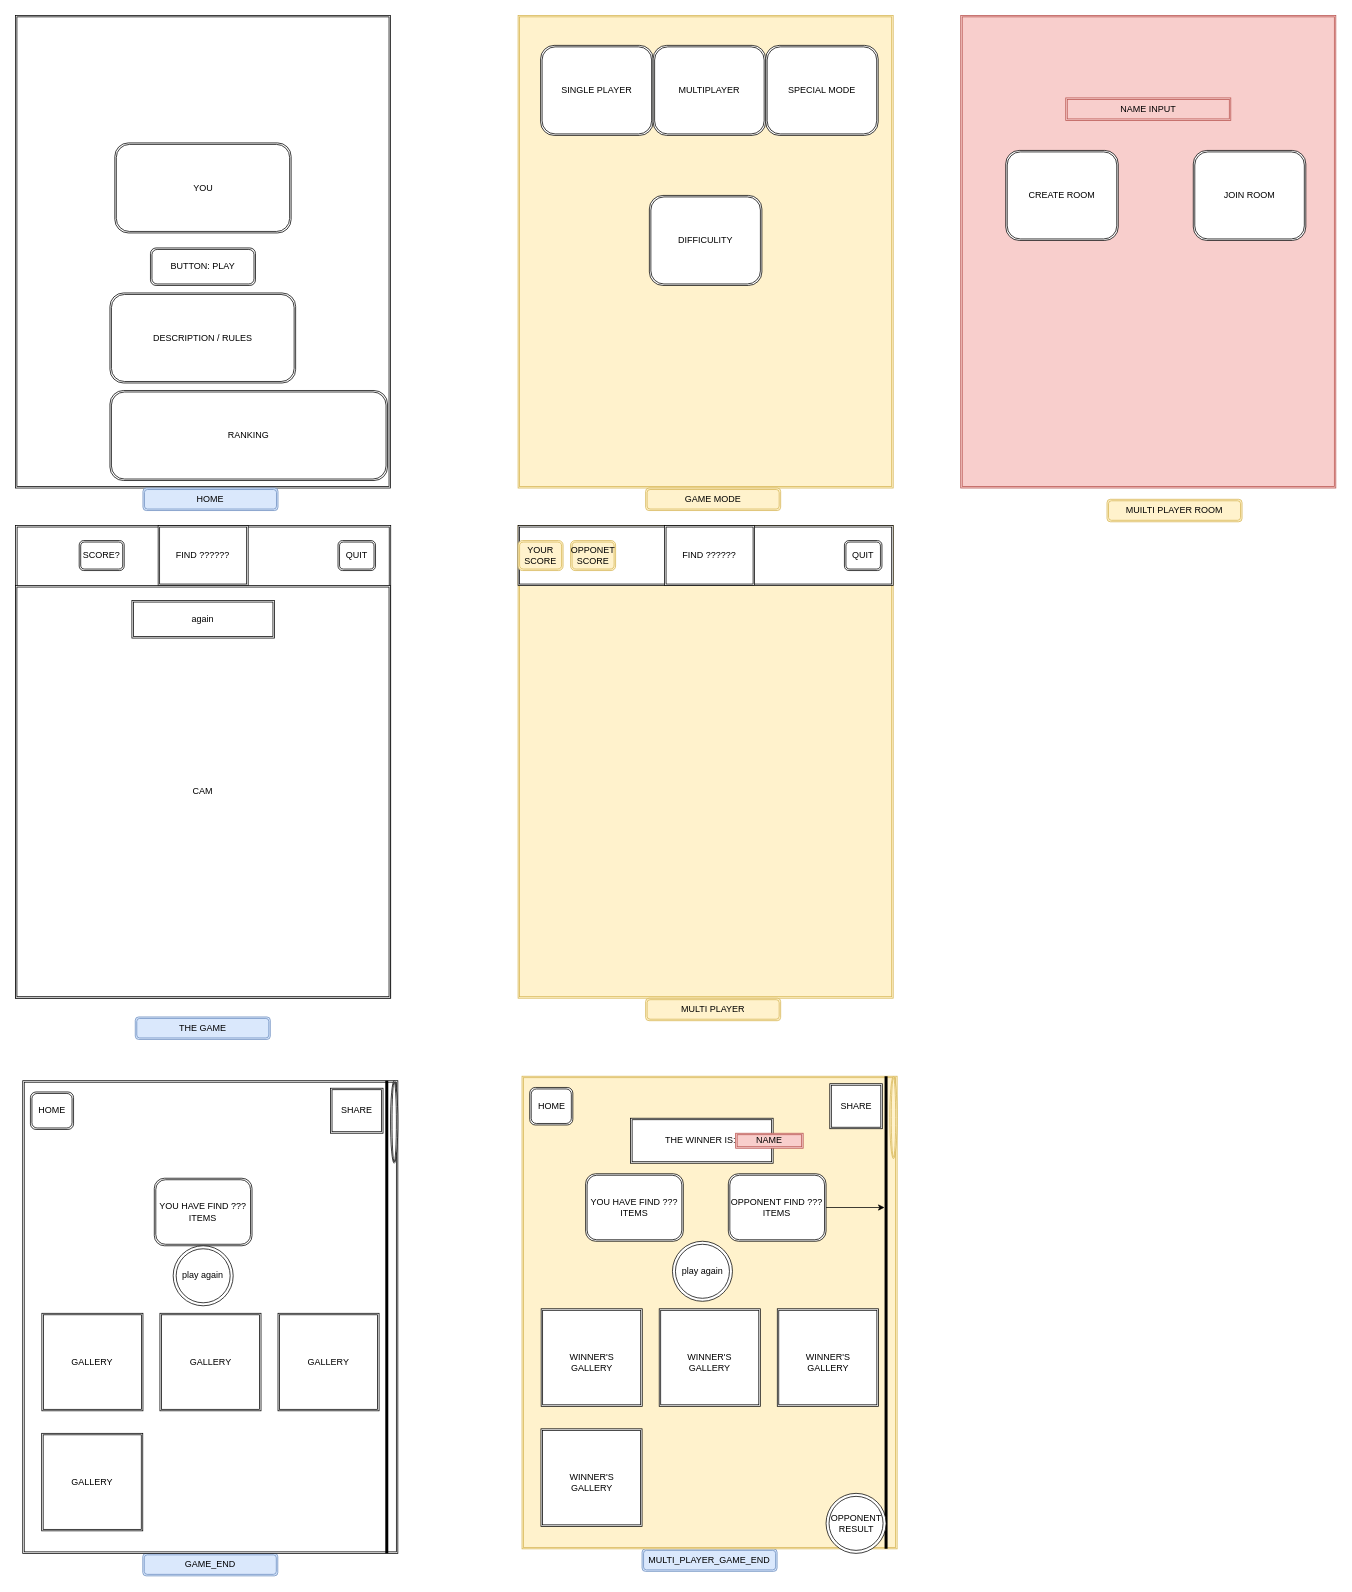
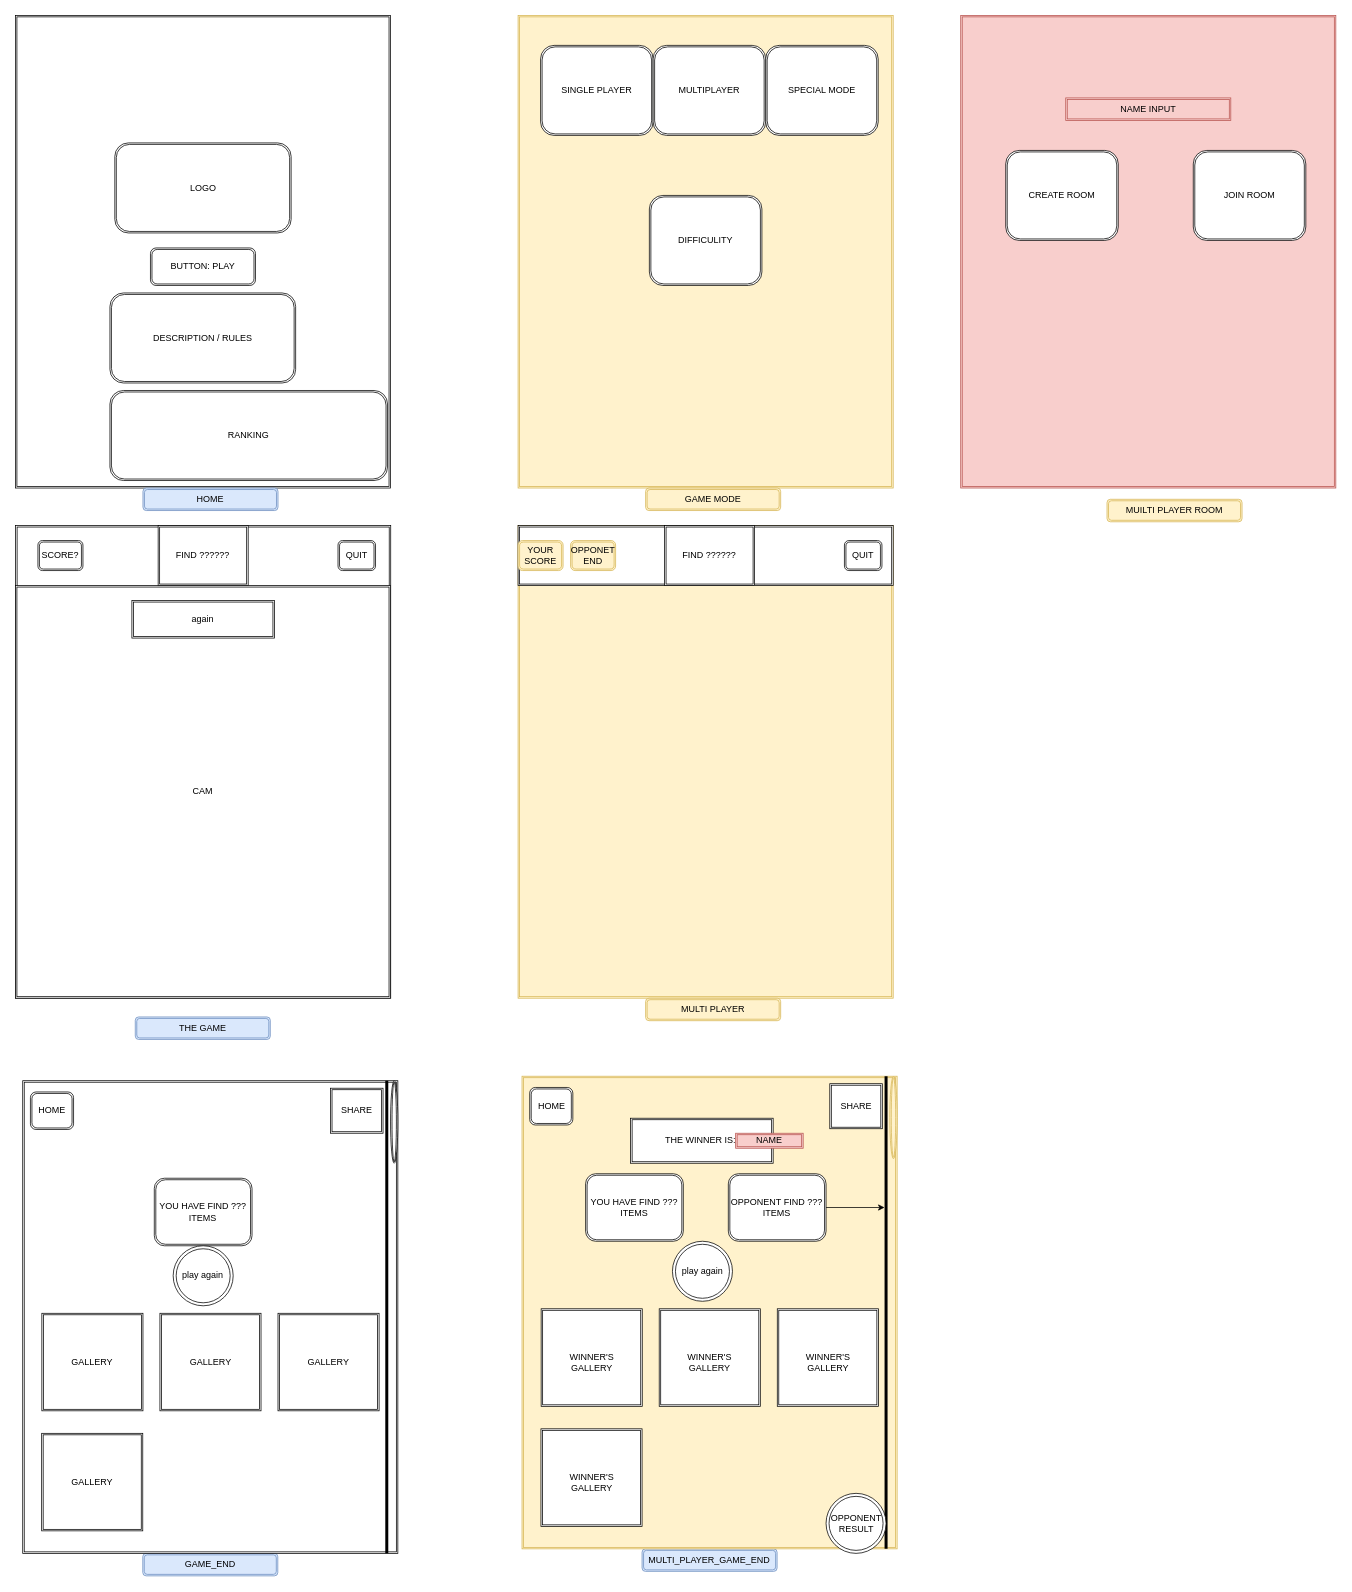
  <mxCell id="0" />
  <mxCell id="1" parent="0" />
  <mxCell id="2" value="" style="shape=ext;double=1;rounded=0;whiteSpace=wrap;html=1;" parent="1" vertex="1"><mxGeometry x="20" y="20" width="500" height="630" as="geometry" /></mxCell>
- <mxCell id="3" value="YOU" style="shape=ext;double=1;rounded=1;whiteSpace=wrap;html=1;" parent="1" vertex="1"><mxGeometry x="152.5" y="190" width="235" height="120" as="geometry" /></mxCell>
+ <mxCell id="3" value="LOGO" style="shape=ext;double=1;rounded=1;whiteSpace=wrap;html=1;" parent="1" vertex="1"><mxGeometry x="152.5" y="190" width="235" height="120" as="geometry" /></mxCell>
  <mxCell id="4" value="BUTTON: PLAY" style="shape=ext;double=1;rounded=1;whiteSpace=wrap;html=1;" parent="1" vertex="1"><mxGeometry x="200" y="330" width="140" height="50" as="geometry" /></mxCell>
  <mxCell id="5" value="DESCRIPTION / RULES" style="shape=ext;double=1;rounded=1;whiteSpace=wrap;html=1;" parent="1" vertex="1"><mxGeometry x="146" y="390" width="247.5" height="120" as="geometry" /></mxCell>
  <mxCell id="6" value="" style="shape=ext;double=1;rounded=0;whiteSpace=wrap;html=1;" parent="1" vertex="1"><mxGeometry x="20.25" y="700" width="500" height="630" as="geometry" /></mxCell>
  <mxCell id="7" value="HOME" style="shape=ext;double=1;rounded=1;whiteSpace=wrap;html=1;fillColor=#dae8fc;strokeColor=#6c8ebf;" parent="1" vertex="1"><mxGeometry x="190" y="650" width="180" height="30" as="geometry" /></mxCell>
  <mxCell id="8" value="THE GAME" style="shape=ext;double=1;rounded=1;whiteSpace=wrap;html=1;fillColor=#dae8fc;strokeColor=#6c8ebf;" parent="1" vertex="1"><mxGeometry x="179.75" y="1355" width="180" height="30" as="geometry" /></mxCell>
  <mxCell id="9" value="CAM" style="shape=ext;double=1;rounded=0;whiteSpace=wrap;html=1;" parent="1" vertex="1"><mxGeometry x="20" y="780" width="500" height="550" as="geometry" /></mxCell>
  <mxCell id="10" value="" style="shape=ext;double=1;rounded=0;whiteSpace=wrap;html=1;fillColor=#fff2cc;strokeColor=#d6b656;" parent="1" vertex="1"><mxGeometry x="690" y="20" width="500" height="630" as="geometry" /></mxCell>
  <mxCell id="11" value="GAME MODE" style="shape=ext;double=1;rounded=1;whiteSpace=wrap;html=1;fillColor=#fff2cc;strokeColor=#d6b656;" parent="1" vertex="1"><mxGeometry x="860" y="650" width="180" height="30" as="geometry" /></mxCell>
  <mxCell id="12" value="DIFFICULITY" style="shape=ext;double=1;rounded=1;whiteSpace=wrap;html=1;" parent="1" vertex="1"><mxGeometry x="865" y="260" width="150" height="120" as="geometry" /></mxCell>
  <mxCell id="13" value="SPECIAL MODE" style="shape=ext;double=1;rounded=1;whiteSpace=wrap;html=1;" parent="1" vertex="1"><mxGeometry x="1020" y="60" width="150" height="120" as="geometry" /></mxCell>
  <mxCell id="14" value="SINGLE PLAYER" style="shape=ext;double=1;rounded=1;whiteSpace=wrap;html=1;" parent="1" vertex="1"><mxGeometry x="720" y="60" width="150" height="120" as="geometry" /></mxCell>
  <mxCell id="15" value="MULTIPLAYER" style="shape=ext;double=1;rounded=1;whiteSpace=wrap;html=1;" parent="1" vertex="1"><mxGeometry x="870" y="60" width="150" height="120" as="geometry" /></mxCell>
  <mxCell id="16" value="again" style="shape=ext;double=1;rounded=0;whiteSpace=wrap;html=1;" parent="1" vertex="1"><mxGeometry x="175.25" y="800" width="190" height="50" as="geometry" /></mxCell>
  <mxCell id="17" value="QUIT" style="shape=ext;double=1;rounded=1;whiteSpace=wrap;html=1;" parent="1" vertex="1"><mxGeometry x="450" y="720" width="50" height="40" as="geometry" /></mxCell>
  <mxCell id="18" value="FIND ??????" style="shape=ext;double=1;rounded=0;whiteSpace=wrap;html=1;" parent="1" vertex="1"><mxGeometry x="210.25" y="700" width="120" height="80" as="geometry" /></mxCell>
- <mxCell id="19" value="SCORE?" style="shape=ext;double=1;rounded=1;whiteSpace=wrap;html=1;" parent="1" vertex="1"><mxGeometry x="105" y="720" width="60" height="40" as="geometry" /></mxCell>
+ <mxCell id="19" value="SCORE?" style="shape=ext;double=1;rounded=1;whiteSpace=wrap;html=1;" parent="1" vertex="1"><mxGeometry x="50" y="720" width="60" height="40" as="geometry" /></mxCell>
  <mxCell id="20" value="" style="shape=ext;double=1;rounded=0;whiteSpace=wrap;html=1;fillColor=#fff2cc;strokeColor=#d6b656;" parent="1" vertex="1"><mxGeometry x="690" y="700" width="500" height="630" as="geometry" /></mxCell>
  <mxCell id="21" value="MULTI PLAYER" style="shape=ext;double=1;rounded=1;whiteSpace=wrap;html=1;fillColor=#fff2cc;strokeColor=#d6b656;" parent="1" vertex="1"><mxGeometry x="860" y="1330" width="180" height="30" as="geometry" /></mxCell>
  <mxCell id="22" value="" style="shape=ext;double=1;rounded=0;whiteSpace=wrap;html=1;" parent="1" vertex="1"><mxGeometry x="690" y="700" width="500" height="80" as="geometry" /></mxCell>
  <mxCell id="23" value="QUIT" style="shape=ext;double=1;rounded=1;whiteSpace=wrap;html=1;" parent="1" vertex="1"><mxGeometry x="1125" y="720" width="50" height="40" as="geometry" /></mxCell>
  <mxCell id="24" value="FIND ??????" style="shape=ext;double=1;rounded=0;whiteSpace=wrap;html=1;" parent="1" vertex="1"><mxGeometry x="885.25" y="700" width="120" height="80" as="geometry" /></mxCell>
  <mxCell id="25" value="YOUR&lt;br&gt;SCORE" style="shape=ext;double=1;rounded=1;whiteSpace=wrap;html=1;fillColor=#fff2cc;strokeColor=#d6b656;" parent="1" vertex="1"><mxGeometry x="690" y="720" width="60" height="40" as="geometry" /></mxCell>
- <mxCell id="26" value="OPPONET&lt;br&gt;SCORE" style="shape=ext;double=1;rounded=1;whiteSpace=wrap;html=1;fillColor=#fff2cc;strokeColor=#d6b656;" parent="1" vertex="1"><mxGeometry x="760" y="720" width="60" height="40" as="geometry" /></mxCell>
+ <mxCell id="26" value="OPPONET&lt;br&gt;END" style="shape=ext;double=1;rounded=1;whiteSpace=wrap;html=1;fillColor=#fff2cc;strokeColor=#d6b656;" parent="1" vertex="1"><mxGeometry x="760" y="720" width="60" height="40" as="geometry" /></mxCell>
  <mxCell id="27" value="GAME_END" style="shape=ext;double=1;rounded=1;whiteSpace=wrap;html=1;fillColor=#dae8fc;strokeColor=#6c8ebf;" parent="1" vertex="1"><mxGeometry x="189.75" y="2070" width="180" height="30" as="geometry" /></mxCell>
  <mxCell id="28" value="" style="shape=ext;double=1;rounded=0;whiteSpace=wrap;html=1;" parent="1" vertex="1"><mxGeometry x="29.75" y="1440" width="500" height="630" as="geometry" /></mxCell>
  <mxCell id="29" value="GALLERY" style="shape=ext;double=1;rounded=0;whiteSpace=wrap;html=1;" parent="1" vertex="1"><mxGeometry x="55.25" y="1750" width="134.75" height="130" as="geometry" /></mxCell>
  <mxCell id="30" value="YOU HAVE FIND ??? ITEMS" style="shape=ext;double=1;rounded=1;whiteSpace=wrap;html=1;" parent="1" vertex="1"><mxGeometry x="205.13" y="1570" width="130.25" height="90" as="geometry" /></mxCell>
  <mxCell id="31" value="&lt;span&gt;GALLERY&lt;/span&gt;" style="shape=ext;double=1;rounded=0;whiteSpace=wrap;html=1;" parent="1" vertex="1"><mxGeometry x="212.62" y="1750" width="134.75" height="130" as="geometry" /></mxCell>
  <mxCell id="32" value="&lt;span&gt;GALLERY&lt;/span&gt;" style="shape=ext;double=1;rounded=0;whiteSpace=wrap;html=1;" parent="1" vertex="1"><mxGeometry x="370" y="1750" width="134.75" height="130" as="geometry" /></mxCell>
  <mxCell id="33" value="&lt;span&gt;GALLERY&lt;/span&gt;" style="shape=ext;double=1;rounded=0;whiteSpace=wrap;html=1;" parent="1" vertex="1"><mxGeometry x="55" y="1910" width="134.75" height="130" as="geometry" /></mxCell>
  <mxCell id="34" value="" style="line;strokeWidth=4;direction=south;html=1;perimeter=backbonePerimeter;points=[];outlineConnect=0;" parent="1" vertex="1"><mxGeometry x="510" y="1440" width="10" height="630" as="geometry" /></mxCell>
  <mxCell id="35" value="" style="ellipse;shape=doubleEllipse;whiteSpace=wrap;html=1;" parent="1" vertex="1"><mxGeometry x="520" y="1440" width="9.75" height="110" as="geometry" /></mxCell>
  <mxCell id="36" value="SHARE" style="shape=ext;double=1;rounded=0;whiteSpace=wrap;html=1;" parent="1" vertex="1"><mxGeometry x="440" y="1450" width="70" height="60" as="geometry" /></mxCell>
  <mxCell id="37" value="HOME" style="shape=ext;double=1;rounded=1;whiteSpace=wrap;html=1;" parent="1" vertex="1"><mxGeometry x="40" y="1455" width="57.5" height="50" as="geometry" /></mxCell>
  <mxCell id="38" value="play again" style="ellipse;shape=doubleEllipse;whiteSpace=wrap;html=1;aspect=fixed;" parent="1" vertex="1"><mxGeometry x="230.26" y="1660" width="80" height="80" as="geometry" /></mxCell>
  <mxCell id="39" value="MULTI_PLAYER_GAME_END" style="shape=ext;double=1;rounded=1;whiteSpace=wrap;html=1;fillColor=#dae8fc;strokeColor=#6c8ebf;" parent="1" vertex="1"><mxGeometry x="855.25" y="2064" width="180" height="30" as="geometry" /></mxCell>
  <mxCell id="40" value="" style="shape=ext;double=1;rounded=0;whiteSpace=wrap;html=1;fillColor=#fff2cc;strokeColor=#d6b656;" parent="1" vertex="1"><mxGeometry x="695.25" y="1434" width="500" height="630" as="geometry" /></mxCell>
  <mxCell id="41" value="&lt;br&gt;WINNER'S&lt;br&gt;GALLERY" style="shape=ext;double=1;rounded=0;whiteSpace=wrap;html=1;" parent="1" vertex="1"><mxGeometry x="720.75" y="1744" width="134.75" height="130" as="geometry" /></mxCell>
  <mxCell id="42" value="YOU HAVE FIND ??? ITEMS" style="shape=ext;double=1;rounded=1;whiteSpace=wrap;html=1;" parent="1" vertex="1"><mxGeometry x="780" y="1564" width="130.25" height="90" as="geometry" /></mxCell>
  <mxCell id="43" value="&lt;br&gt;WINNER'S&lt;br&gt;GALLERY" style="shape=ext;double=1;rounded=0;whiteSpace=wrap;html=1;" parent="1" vertex="1"><mxGeometry x="878.12" y="1744" width="134.75" height="130" as="geometry" /></mxCell>
  <mxCell id="44" value="&lt;br&gt;WINNER'S&lt;br&gt;GALLERY" style="shape=ext;double=1;rounded=0;whiteSpace=wrap;html=1;" parent="1" vertex="1"><mxGeometry x="1035.5" y="1744" width="134.75" height="130" as="geometry" /></mxCell>
  <mxCell id="45" value="&lt;br&gt;WINNER'S&lt;br&gt;GALLERY" style="shape=ext;double=1;rounded=0;whiteSpace=wrap;html=1;" parent="1" vertex="1"><mxGeometry x="720.5" y="1904" width="134.75" height="130" as="geometry" /></mxCell>
  <mxCell id="46" value="" style="line;strokeWidth=4;direction=south;html=1;perimeter=backbonePerimeter;points=[];outlineConnect=0;" parent="1" vertex="1"><mxGeometry x="1175.5" y="1434" width="10" height="630" as="geometry" /></mxCell>
  <mxCell id="47" value="" style="ellipse;shape=doubleEllipse;whiteSpace=wrap;html=1;fillColor=#fff2cc;strokeColor=#d6b656;" parent="1" vertex="1"><mxGeometry x="1185.5" y="1434" width="9.75" height="110" as="geometry" /></mxCell>
  <mxCell id="48" value="SHARE" style="shape=ext;double=1;rounded=0;whiteSpace=wrap;html=1;" parent="1" vertex="1"><mxGeometry x="1105.5" y="1444" width="70" height="60" as="geometry" /></mxCell>
  <mxCell id="49" value="HOME" style="shape=ext;double=1;rounded=1;whiteSpace=wrap;html=1;" parent="1" vertex="1"><mxGeometry x="705.5" y="1449" width="57.5" height="50" as="geometry" /></mxCell>
  <mxCell id="50" value="play again" style="ellipse;shape=doubleEllipse;whiteSpace=wrap;html=1;aspect=fixed;" parent="1" vertex="1"><mxGeometry x="895.76" y="1654" width="80" height="80" as="geometry" /></mxCell>
  <mxCell id="51" value="OPPONENT&lt;br&gt;RESULT" style="ellipse;shape=doubleEllipse;whiteSpace=wrap;html=1;aspect=fixed;" parent="1" vertex="1"><mxGeometry x="1100.5" y="1990" width="80" height="80" as="geometry" /></mxCell>
  <mxCell id="52" value="" style="edgeStyle=none;html=1;" parent="1" source="53" target="46" edge="1"><mxGeometry relative="1" as="geometry" /></mxCell>
  <mxCell id="53" value="OPPONENT FIND ??? ITEMS" style="shape=ext;double=1;rounded=1;whiteSpace=wrap;html=1;" parent="1" vertex="1"><mxGeometry x="970.25" y="1564" width="130.25" height="90" as="geometry" /></mxCell>
  <mxCell id="54" value="" style="shape=ext;double=1;rounded=0;whiteSpace=wrap;html=1;fillColor=#f8cecc;strokeColor=#b85450;" parent="1" vertex="1"><mxGeometry x="1280" y="20" width="500" height="630" as="geometry" /></mxCell>
  <mxCell id="55" value="MUILTI PLAYER ROOM" style="shape=ext;double=1;rounded=1;whiteSpace=wrap;html=1;fillColor=#fff2cc;strokeColor=#d6b656;" parent="1" vertex="1"><mxGeometry x="1475" y="665" width="180" height="30" as="geometry" /></mxCell>
  <mxCell id="56" value="CREATE ROOM" style="shape=ext;double=1;rounded=1;whiteSpace=wrap;html=1;" parent="1" vertex="1"><mxGeometry x="1340" y="200" width="150" height="120" as="geometry" /></mxCell>
  <mxCell id="57" value="JOIN ROOM" style="shape=ext;double=1;rounded=1;whiteSpace=wrap;html=1;" parent="1" vertex="1"><mxGeometry x="1590" y="200" width="150" height="120" as="geometry" /></mxCell>
  <mxCell id="58" value="THE WINNER IS:&amp;nbsp;" style="shape=ext;double=1;rounded=0;whiteSpace=wrap;html=1;" parent="1" vertex="1"><mxGeometry x="840" y="1490" width="190" height="60" as="geometry" /></mxCell>
  <mxCell id="59" value="NAME INPUT" style="shape=ext;double=1;rounded=0;whiteSpace=wrap;html=1;fillColor=#f8cecc;strokeColor=#b85450;" parent="1" vertex="1"><mxGeometry x="1420" y="130" width="220" height="30" as="geometry" /></mxCell>
  <mxCell id="60" value="NAME" style="shape=ext;double=1;rounded=0;whiteSpace=wrap;html=1;fillColor=#f8cecc;strokeColor=#b85450;" parent="1" vertex="1"><mxGeometry x="980" y="1510" width="90" height="20" as="geometry" /></mxCell>
  <mxCell id="61" value="RANKING" style="shape=ext;double=1;rounded=1;whiteSpace=wrap;html=1;" parent="1" vertex="1"><mxGeometry x="146" y="520" width="370" height="120" as="geometry" /></mxCell>
